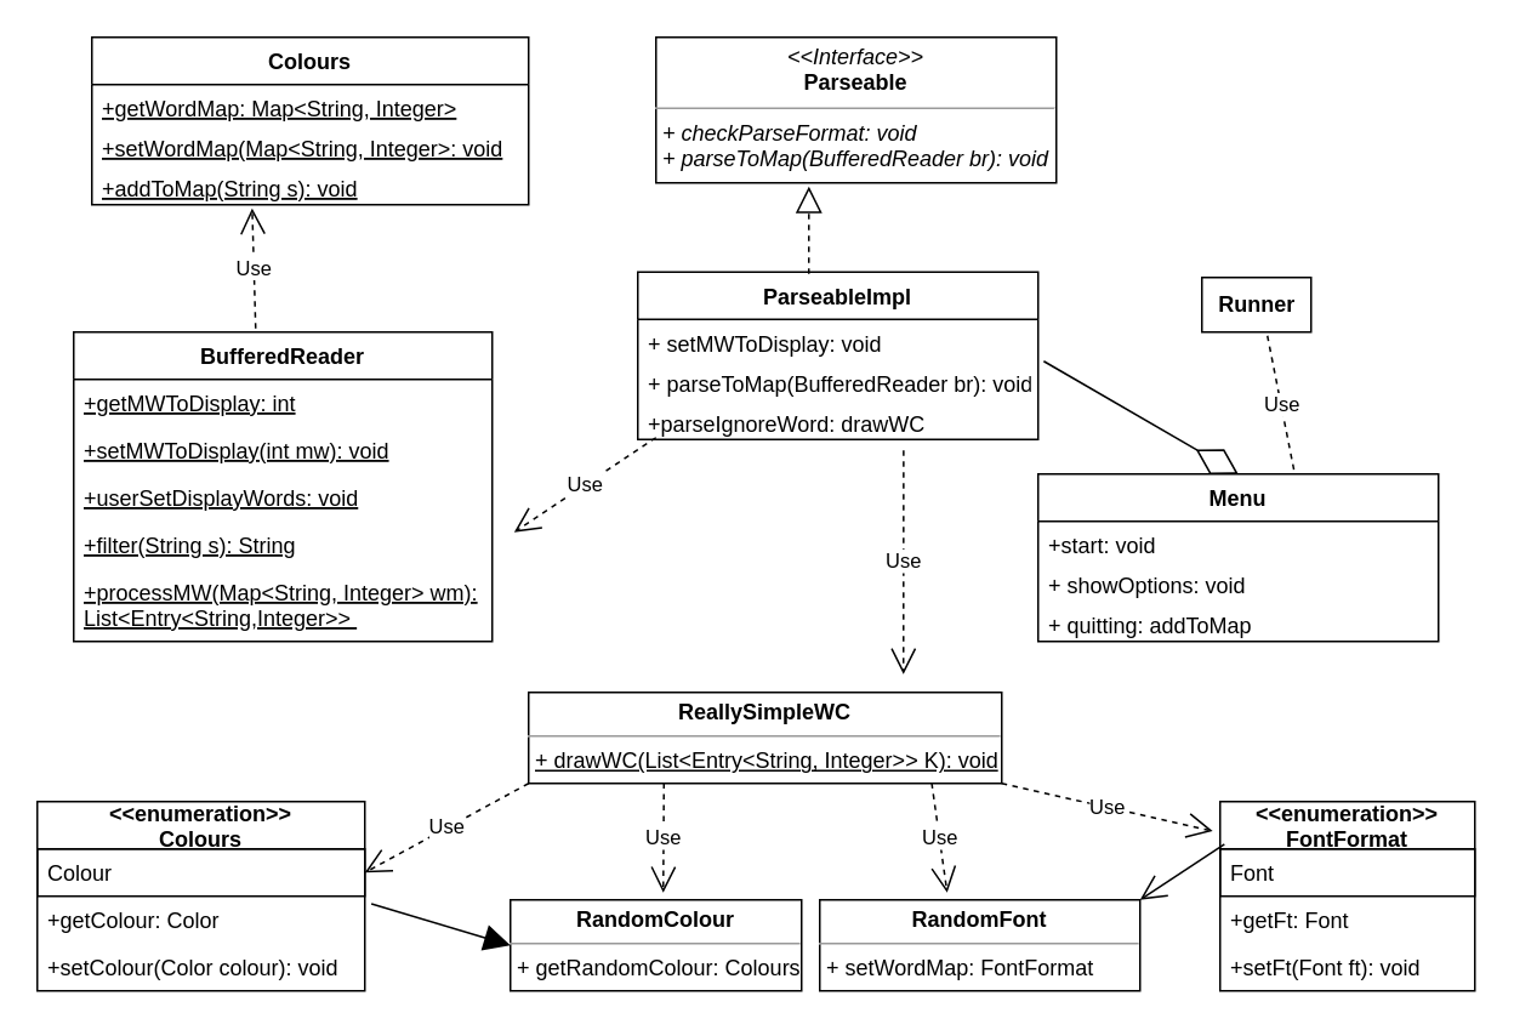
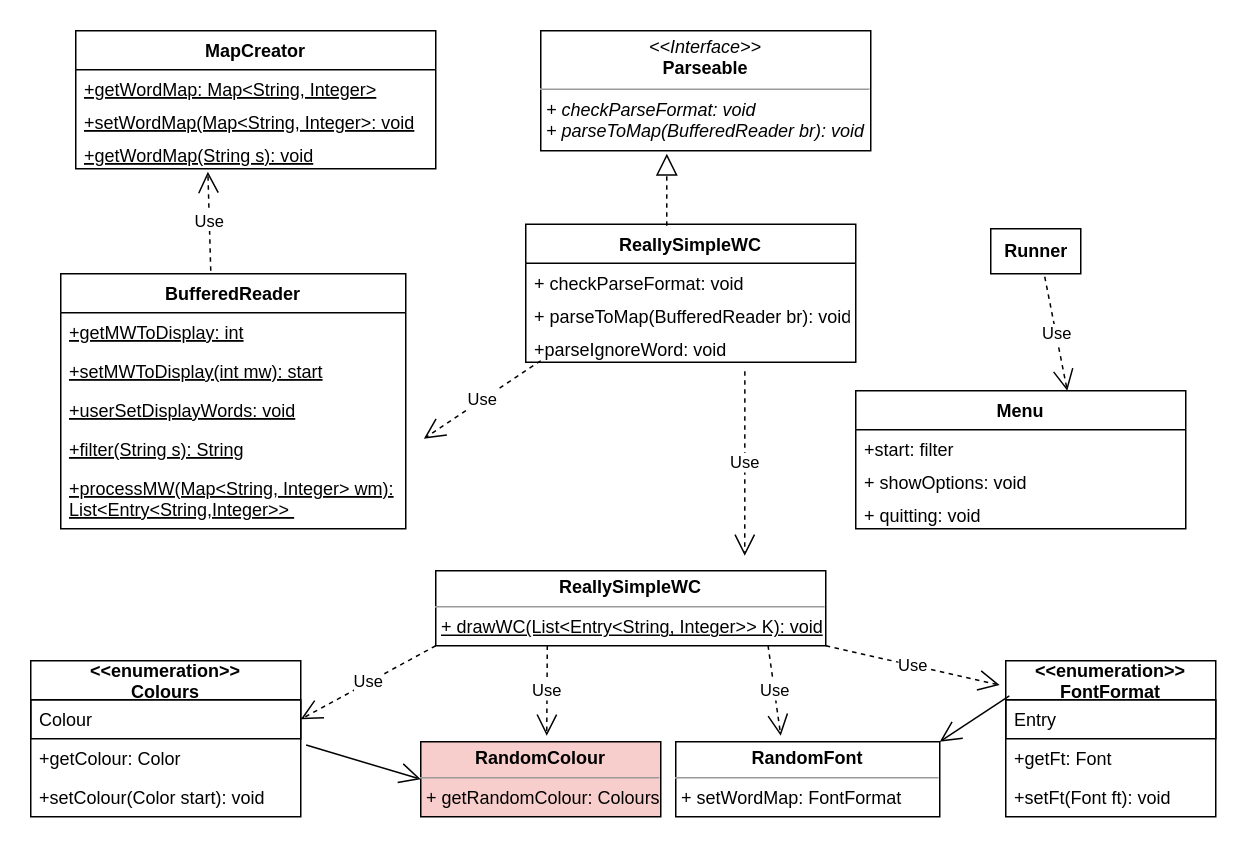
  <mxCell id="0" />
  <mxCell id="1" parent="0" />
  <mxCell id="2" value="&lt;&lt;enumeration&gt;&gt;&#10;Colours" style="swimlane;fontStyle=1;childLayout=stackLayout;horizontal=1;startSize=26;fillColor=none;horizontalStack=0;resizeParent=1;resizeParentMax=0;resizeLast=0;collapsible=1;marginBottom=0;strokeColor=default;" parent="1" vertex="1"><mxGeometry x="20" y="440" width="180" height="104" as="geometry" /></mxCell>
  <mxCell id="3" value="Colour" style="text;strokeColor=default;fillColor=none;align=left;verticalAlign=top;spacingLeft=4;spacingRight=4;overflow=hidden;rotatable=0;points=[[0,0.5],[1,0.5]];portConstraint=eastwest;" parent="2" vertex="1"><mxGeometry y="26" width="180" height="26" as="geometry" /></mxCell>
  <mxCell id="4" value="+getColour: Color" style="text;strokeColor=none;fillColor=none;align=left;verticalAlign=top;spacingLeft=4;spacingRight=4;overflow=hidden;rotatable=0;points=[[0,0.5],[1,0.5]];portConstraint=eastwest;" parent="2" vertex="1"><mxGeometry y="52" width="180" height="26" as="geometry" /></mxCell>
- <mxCell id="5" value="+setColour(Color colour): void" style="text;strokeColor=none;fillColor=none;align=left;verticalAlign=top;spacingLeft=4;spacingRight=4;overflow=hidden;rotatable=0;points=[[0,0.5],[1,0.5]];portConstraint=eastwest;" parent="2" vertex="1"><mxGeometry y="78" width="180" height="26" as="geometry" /></mxCell>
+ <mxCell id="5" value="+setColour(Color start): void" style="text;strokeColor=none;fillColor=none;align=left;verticalAlign=top;spacingLeft=4;spacingRight=4;overflow=hidden;rotatable=0;points=[[0,0.5],[1,0.5]];portConstraint=eastwest;" parent="2" vertex="1"><mxGeometry y="78" width="180" height="26" as="geometry" /></mxCell>
  <mxCell id="6" value="&lt;&lt;enumeration&gt;&gt;&#10;FontFormat" style="swimlane;fontStyle=1;childLayout=stackLayout;horizontal=1;startSize=26;fillColor=none;horizontalStack=0;resizeParent=1;resizeParentMax=0;resizeLast=0;collapsible=1;marginBottom=0;" parent="1" vertex="1"><mxGeometry x="670" y="440" width="140" height="104" as="geometry" /></mxCell>
- <mxCell id="7" value="Font" style="text;strokeColor=default;fillColor=none;align=left;verticalAlign=top;spacingLeft=4;spacingRight=4;overflow=hidden;rotatable=0;points=[[0,0.5],[1,0.5]];portConstraint=eastwest;" parent="6" vertex="1"><mxGeometry y="26" width="140" height="26" as="geometry" /></mxCell>
+ <mxCell id="7" value="Entry" style="text;strokeColor=default;fillColor=none;align=left;verticalAlign=top;spacingLeft=4;spacingRight=4;overflow=hidden;rotatable=0;points=[[0,0.5],[1,0.5]];portConstraint=eastwest;" parent="6" vertex="1"><mxGeometry y="26" width="140" height="26" as="geometry" /></mxCell>
  <mxCell id="8" value="+getFt: Font&#10;" style="text;strokeColor=none;fillColor=none;align=left;verticalAlign=top;spacingLeft=4;spacingRight=4;overflow=hidden;rotatable=0;points=[[0,0.5],[1,0.5]];portConstraint=eastwest;" parent="6" vertex="1"><mxGeometry y="52" width="140" height="26" as="geometry" /></mxCell>
  <mxCell id="9" value="+setFt(Font ft): void" style="text;strokeColor=none;fillColor=none;align=left;verticalAlign=top;spacingLeft=4;spacingRight=4;overflow=hidden;rotatable=0;points=[[0,0.5],[1,0.5]];portConstraint=eastwest;" parent="6" vertex="1"><mxGeometry y="78" width="140" height="26" as="geometry" /></mxCell>
- <mxCell id="10" value="Colours" style="swimlane;fontStyle=1;align=center;verticalAlign=top;childLayout=stackLayout;horizontal=1;startSize=26;horizontalStack=0;resizeParent=1;resizeParentMax=0;resizeLast=0;collapsible=1;marginBottom=0;" parent="1" vertex="1"><mxGeometry x="50" y="20" width="240" height="92" as="geometry" /></mxCell>
+ <mxCell id="10" value="MapCreator" style="swimlane;fontStyle=1;align=center;verticalAlign=top;childLayout=stackLayout;horizontal=1;startSize=26;horizontalStack=0;resizeParent=1;resizeParentMax=0;resizeLast=0;collapsible=1;marginBottom=0;" parent="1" vertex="1"><mxGeometry x="50" y="20" width="240" height="92" as="geometry" /></mxCell>
  <mxCell id="11" value="+getWordMap: Map&lt;String, Integer&gt;&#10;&#10;" style="text;strokeColor=none;fillColor=none;align=left;verticalAlign=top;spacingLeft=4;spacingRight=4;overflow=hidden;rotatable=0;points=[[0,0.5],[1,0.5]];portConstraint=eastwest;fontStyle=4" parent="10" vertex="1"><mxGeometry y="26" width="240" height="22" as="geometry" /></mxCell>
  <mxCell id="12" value="+setWordMap(Map&lt;String, Integer&gt;: void" style="text;strokeColor=none;fillColor=none;align=left;verticalAlign=top;spacingLeft=4;spacingRight=4;overflow=hidden;rotatable=0;points=[[0,0.5],[1,0.5]];portConstraint=eastwest;fontStyle=4" parent="10" vertex="1"><mxGeometry y="48" width="240" height="22" as="geometry" /></mxCell>
- <mxCell id="13" value="+addToMap(String s): void" style="text;strokeColor=none;fillColor=none;align=left;verticalAlign=top;spacingLeft=4;spacingRight=4;overflow=hidden;rotatable=0;points=[[0,0.5],[1,0.5]];portConstraint=eastwest;fontStyle=4" parent="10" vertex="1"><mxGeometry y="70" width="240" height="22" as="geometry" /></mxCell>
+ <mxCell id="13" value="+getWordMap(String s): void" style="text;strokeColor=none;fillColor=none;align=left;verticalAlign=top;spacingLeft=4;spacingRight=4;overflow=hidden;rotatable=0;points=[[0,0.5],[1,0.5]];portConstraint=eastwest;fontStyle=4" parent="10" vertex="1"><mxGeometry y="70" width="240" height="22" as="geometry" /></mxCell>
  <mxCell id="14" value="Menu" style="swimlane;fontStyle=1;align=center;verticalAlign=top;childLayout=stackLayout;horizontal=1;startSize=26;horizontalStack=0;resizeParent=1;resizeParentMax=0;resizeLast=0;collapsible=1;marginBottom=0;" parent="1" vertex="1"><mxGeometry x="570" y="260" width="220" height="92" as="geometry" /></mxCell>
- <mxCell id="15" value="+start: void" style="text;strokeColor=none;fillColor=none;align=left;verticalAlign=top;spacingLeft=4;spacingRight=4;overflow=hidden;rotatable=0;points=[[0,0.5],[1,0.5]];portConstraint=eastwest;fontStyle=0" parent="14" vertex="1"><mxGeometry y="26" width="220" height="22" as="geometry" /></mxCell>
+ <mxCell id="15" value="+start: filter" style="text;strokeColor=none;fillColor=none;align=left;verticalAlign=top;spacingLeft=4;spacingRight=4;overflow=hidden;rotatable=0;points=[[0,0.5],[1,0.5]];portConstraint=eastwest;fontStyle=0" parent="14" vertex="1"><mxGeometry y="26" width="220" height="22" as="geometry" /></mxCell>
  <mxCell id="16" value="+ showOptions: void" style="text;strokeColor=none;fillColor=none;align=left;verticalAlign=top;spacingLeft=4;spacingRight=4;overflow=hidden;rotatable=0;points=[[0,0.5],[1,0.5]];portConstraint=eastwest;fontStyle=0" parent="14" vertex="1"><mxGeometry y="48" width="220" height="22" as="geometry" /></mxCell>
- <mxCell id="17" value="+ quitting: addToMap" style="text;strokeColor=none;fillColor=none;align=left;verticalAlign=top;spacingLeft=4;spacingRight=4;overflow=hidden;rotatable=0;points=[[0,0.5],[1,0.5]];portConstraint=eastwest;fontStyle=0" parent="14" vertex="1"><mxGeometry y="70" width="220" height="22" as="geometry" /></mxCell>
- <mxCell id="18" value="ParseableImpl" style="swimlane;fontStyle=1;align=center;verticalAlign=top;childLayout=stackLayout;horizontal=1;startSize=26;horizontalStack=0;resizeParent=1;resizeParentMax=0;resizeLast=0;collapsible=1;marginBottom=0;" parent="1" vertex="1"><mxGeometry x="350" y="149" width="220" height="92" as="geometry" /></mxCell>
- <mxCell id="19" value="+ setMWToDisplay: void" style="text;strokeColor=none;fillColor=none;align=left;verticalAlign=top;spacingLeft=4;spacingRight=4;overflow=hidden;rotatable=0;points=[[0,0.5],[1,0.5]];portConstraint=eastwest;fontStyle=0" parent="18" vertex="1"><mxGeometry y="26" width="220" height="22" as="geometry" /></mxCell>
+ <mxCell id="17" value="+ quitting: void" style="text;strokeColor=none;fillColor=none;align=left;verticalAlign=top;spacingLeft=4;spacingRight=4;overflow=hidden;rotatable=0;points=[[0,0.5],[1,0.5]];portConstraint=eastwest;fontStyle=0" parent="14" vertex="1"><mxGeometry y="70" width="220" height="22" as="geometry" /></mxCell>
+ <mxCell id="18" value="ReallySimpleWC" style="swimlane;fontStyle=1;align=center;verticalAlign=top;childLayout=stackLayout;horizontal=1;startSize=26;horizontalStack=0;resizeParent=1;resizeParentMax=0;resizeLast=0;collapsible=1;marginBottom=0;" parent="1" vertex="1"><mxGeometry x="350" y="149" width="220" height="92" as="geometry" /></mxCell>
+ <mxCell id="19" value="+ checkParseFormat: void" style="text;strokeColor=none;fillColor=none;align=left;verticalAlign=top;spacingLeft=4;spacingRight=4;overflow=hidden;rotatable=0;points=[[0,0.5],[1,0.5]];portConstraint=eastwest;fontStyle=0" parent="18" vertex="1"><mxGeometry y="26" width="220" height="22" as="geometry" /></mxCell>
  <mxCell id="20" value="+ parseToMap(BufferedReader br): void" style="text;strokeColor=none;fillColor=none;align=left;verticalAlign=top;spacingLeft=4;spacingRight=4;overflow=hidden;rotatable=0;points=[[0,0.5],[1,0.5]];portConstraint=eastwest;fontStyle=0" parent="18" vertex="1"><mxGeometry y="48" width="220" height="22" as="geometry" /></mxCell>
- <mxCell id="21" value="+parseIgnoreWord: drawWC" style="text;strokeColor=none;fillColor=none;align=left;verticalAlign=top;spacingLeft=4;spacingRight=4;overflow=hidden;rotatable=0;points=[[0,0.5],[1,0.5]];portConstraint=eastwest;fontStyle=0" parent="18" vertex="1"><mxGeometry y="70" width="220" height="22" as="geometry" /></mxCell>
+ <mxCell id="21" value="+parseIgnoreWord: void" style="text;strokeColor=none;fillColor=none;align=left;verticalAlign=top;spacingLeft=4;spacingRight=4;overflow=hidden;rotatable=0;points=[[0,0.5],[1,0.5]];portConstraint=eastwest;fontStyle=0" parent="18" vertex="1"><mxGeometry y="70" width="220" height="22" as="geometry" /></mxCell>
  <mxCell id="22" value="&lt;p style=&quot;margin: 0px ; margin-top: 4px ; text-align: center&quot;&gt;&lt;i&gt;&amp;lt;&amp;lt;Interface&amp;gt;&amp;gt;&lt;/i&gt;&lt;br&gt;&lt;b&gt;Parseable&lt;/b&gt;&lt;/p&gt;&lt;hr size=&quot;1&quot;&gt;&lt;p style=&quot;margin: 0px ; margin-left: 4px&quot;&gt;&lt;i&gt;+ checkParseFormat: void&lt;br&gt;+ parseToMap(BufferedReader br): void&lt;/i&gt;&lt;/p&gt;" style="verticalAlign=top;align=left;overflow=fill;fontSize=12;fontFamily=Helvetica;html=1;strokeColor=default;" parent="1" vertex="1"><mxGeometry x="360" y="20" width="220" height="80" as="geometry" /></mxCell>
- <mxCell id="23" value="&lt;p style=&quot;margin: 0px ; margin-top: 4px ; text-align: center&quot;&gt;&lt;b&gt;RandomColour&lt;/b&gt;&lt;/p&gt;&lt;hr size=&quot;1&quot;&gt;&lt;p style=&quot;margin: 0px ; margin-left: 4px&quot;&gt;+ getRandomColour: Colours&lt;/p&gt;" style="verticalAlign=top;align=left;overflow=fill;fontSize=12;fontFamily=Helvetica;html=1;strokeColor=default;" parent="1" vertex="1"><mxGeometry x="280" y="494" width="160" height="50" as="geometry" /></mxCell>
+ <mxCell id="23" value="&lt;p style=&quot;margin: 0px ; margin-top: 4px ; text-align: center&quot;&gt;&lt;b&gt;RandomColour&lt;/b&gt;&lt;/p&gt;&lt;hr size=&quot;1&quot;&gt;&lt;p style=&quot;margin: 0px ; margin-left: 4px&quot;&gt;+ getRandomColour: Colours&lt;/p&gt;" style="verticalAlign=top;align=left;overflow=fill;fontSize=12;fontFamily=Helvetica;html=1;strokeColor=default;fillColor=#f8cecc;" parent="1" vertex="1"><mxGeometry x="280" y="494" width="160" height="50" as="geometry" /></mxCell>
  <mxCell id="24" value="&lt;p style=&quot;margin: 0px ; margin-top: 4px ; text-align: center&quot;&gt;&lt;b&gt;RandomFont&lt;/b&gt;&lt;/p&gt;&lt;hr size=&quot;1&quot;&gt;&lt;p style=&quot;margin: 0px ; margin-left: 4px&quot;&gt;+ setWordMap: FontFormat&lt;/p&gt;" style="verticalAlign=top;align=left;overflow=fill;fontSize=12;fontFamily=Helvetica;html=1;strokeColor=default;" parent="1" vertex="1"><mxGeometry x="450" y="494" width="176" height="50" as="geometry" /></mxCell>
  <mxCell id="25" value="&lt;p style=&quot;margin: 0px ; margin-top: 4px ; text-align: center&quot;&gt;&lt;b&gt;ReallySimpleWC&lt;/b&gt;&lt;/p&gt;&lt;hr size=&quot;1&quot;&gt;&lt;p style=&quot;margin: 0px ; margin-left: 4px&quot;&gt;&lt;u&gt;+ drawWC(List&amp;lt;Entry&amp;lt;String, Integer&amp;gt;&amp;gt; K): void&lt;/u&gt;&lt;/p&gt;" style="verticalAlign=top;align=left;overflow=fill;fontSize=12;fontFamily=Helvetica;html=1;strokeColor=default;" parent="1" vertex="1"><mxGeometry x="290" y="380" width="260" height="50" as="geometry" /></mxCell>
  <mxCell id="26" value="&lt;b&gt;Runner&lt;/b&gt;" style="html=1;strokeColor=default;" parent="1" vertex="1"><mxGeometry x="660" y="152" width="60" height="30" as="geometry" /></mxCell>
  <mxCell id="27" value="BufferedReader" style="swimlane;fontStyle=1;align=center;verticalAlign=top;childLayout=stackLayout;horizontal=1;startSize=26;horizontalStack=0;resizeParent=1;resizeParentMax=0;resizeLast=0;collapsible=1;marginBottom=0;strokeColor=default;" parent="1" vertex="1"><mxGeometry x="40" y="182" width="230" height="170" as="geometry" /></mxCell>
  <mxCell id="28" value="+getMWToDisplay: int" style="text;strokeColor=none;fillColor=none;align=left;verticalAlign=top;spacingLeft=4;spacingRight=4;overflow=hidden;rotatable=0;points=[[0,0.5],[1,0.5]];portConstraint=eastwest;fontStyle=4" parent="27" vertex="1"><mxGeometry y="26" width="230" height="26" as="geometry" /></mxCell>
- <mxCell id="29" value="+setMWToDisplay(int mw): void" style="text;strokeColor=none;fillColor=none;align=left;verticalAlign=top;spacingLeft=4;spacingRight=4;overflow=hidden;rotatable=0;points=[[0,0.5],[1,0.5]];portConstraint=eastwest;fontStyle=4" parent="27" vertex="1"><mxGeometry y="52" width="230" height="26" as="geometry" /></mxCell>
+ <mxCell id="29" value="+setMWToDisplay(int mw): start" style="text;strokeColor=none;fillColor=none;align=left;verticalAlign=top;spacingLeft=4;spacingRight=4;overflow=hidden;rotatable=0;points=[[0,0.5],[1,0.5]];portConstraint=eastwest;fontStyle=4" parent="27" vertex="1"><mxGeometry y="52" width="230" height="26" as="geometry" /></mxCell>
  <mxCell id="30" value="+userSetDisplayWords: void" style="text;strokeColor=none;fillColor=none;align=left;verticalAlign=top;spacingLeft=4;spacingRight=4;overflow=hidden;rotatable=0;points=[[0,0.5],[1,0.5]];portConstraint=eastwest;fontStyle=4" parent="27" vertex="1"><mxGeometry y="78" width="230" height="26" as="geometry" /></mxCell>
  <mxCell id="31" value="+filter(String s): String" style="text;strokeColor=none;fillColor=none;align=left;verticalAlign=top;spacingLeft=4;spacingRight=4;overflow=hidden;rotatable=0;points=[[0,0.5],[1,0.5]];portConstraint=eastwest;fontStyle=4" parent="27" vertex="1"><mxGeometry y="104" width="230" height="26" as="geometry" /></mxCell>
  <mxCell id="32" value="+processMW(Map&lt;String, Integer&gt; wm):&#10;List&lt;Entry&lt;String,Integer&gt;&gt; " style="text;strokeColor=none;fillColor=none;align=left;verticalAlign=top;spacingLeft=4;spacingRight=4;overflow=hidden;rotatable=0;points=[[0,0.5],[1,0.5]];portConstraint=eastwest;fontStyle=4" parent="27" vertex="1"><mxGeometry y="130" width="230" height="40" as="geometry" /></mxCell>
  <mxCell id="33" value="" style="endArrow=open;endFill=1;endSize=12;html=1;rounded=0;exitX=0.017;exitY=-0.1;exitDx=0;exitDy=0;exitPerimeter=0;entryX=1;entryY=0;entryDx=0;entryDy=0;" parent="1" source="7" target="24" edge="1"><mxGeometry width="160" relative="1" as="geometry"><mxPoint x="310" y="470" as="sourcePoint" /><mxPoint x="740" y="400" as="targetPoint" /></mxGeometry></mxCell>
- <mxCell id="34" value="" style="endArrow=block;endFill=1;endSize=12;html=1;rounded=0;exitX=1.02;exitY=0.162;exitDx=0;exitDy=0;exitPerimeter=0;entryX=0;entryY=0.5;entryDx=0;entryDy=0;" parent="1" source="4" target="23" edge="1"><mxGeometry width="160" relative="1" as="geometry"><mxPoint x="749.58" y="357.406" as="sourcePoint" /><mxPoint x="750" y="410" as="targetPoint" /></mxGeometry></mxCell>
+ <mxCell id="34" value="" style="endArrow=open;endFill=1;endSize=12;html=1;rounded=0;exitX=1.02;exitY=0.162;exitDx=0;exitDy=0;exitPerimeter=0;entryX=0;entryY=0.5;entryDx=0;entryDy=0;" parent="1" source="4" target="23" edge="1"><mxGeometry width="160" relative="1" as="geometry"><mxPoint x="749.58" y="357.406" as="sourcePoint" /><mxPoint x="750" y="410" as="targetPoint" /></mxGeometry></mxCell>
  <mxCell id="35" value="Use" style="endArrow=open;endSize=12;dashed=1;html=1;rounded=0;exitX=0.286;exitY=0.996;exitDx=0;exitDy=0;exitPerimeter=0;" parent="1" source="25" edge="1"><mxGeometry width="160" relative="1" as="geometry"><mxPoint x="450" y="460" as="sourcePoint" /><mxPoint x="364" y="490" as="targetPoint" /></mxGeometry></mxCell>
  <mxCell id="36" value="Use" style="endArrow=open;endSize=12;dashed=1;html=1;rounded=0;exitX=0.852;exitY=0.996;exitDx=0;exitDy=0;exitPerimeter=0;" parent="1" source="25" edge="1"><mxGeometry width="160" relative="1" as="geometry"><mxPoint x="300" y="470" as="sourcePoint" /><mxPoint x="520" y="490" as="targetPoint" /></mxGeometry></mxCell>
  <mxCell id="37" value="Use" style="endArrow=open;endSize=12;dashed=1;html=1;rounded=0;exitX=0;exitY=1;exitDx=0;exitDy=0;entryX=1;entryY=0.5;entryDx=0;entryDy=0;" parent="1" source="25" target="3" edge="1"><mxGeometry width="160" relative="1" as="geometry"><mxPoint x="374.36" y="439.8" as="sourcePoint" /><mxPoint x="374" y="500" as="targetPoint" /></mxGeometry></mxCell>
  <mxCell id="38" value="Use" style="endArrow=open;endSize=12;dashed=1;html=1;rounded=0;exitX=1;exitY=1;exitDx=0;exitDy=0;entryX=-0.029;entryY=0.156;entryDx=0;entryDy=0;entryPerimeter=0;" parent="1" source="25" target="6" edge="1"><mxGeometry width="160" relative="1" as="geometry"><mxPoint x="384.36" y="449.8" as="sourcePoint" /><mxPoint x="384" y="510" as="targetPoint" /></mxGeometry></mxCell>
- <mxCell id="39" value="" style="endArrow=diamondThin;endFill=0;endSize=24;html=1;rounded=0;exitX=1.014;exitY=0.045;exitDx=0;exitDy=0;exitPerimeter=0;entryX=0.5;entryY=0;entryDx=0;entryDy=0;" parent="1" source="20" target="14" edge="1"><mxGeometry width="160" relative="1" as="geometry"><mxPoint x="740" y="370" as="sourcePoint" /><mxPoint x="680" y="250" as="targetPoint" /></mxGeometry></mxCell>
  <mxCell id="40" value="" style="endArrow=block;dashed=1;endFill=0;endSize=12;html=1;rounded=0;entryX=0.382;entryY=1.025;entryDx=0;entryDy=0;entryPerimeter=0;" parent="1" target="22" edge="1"><mxGeometry width="160" relative="1" as="geometry"><mxPoint x="444" y="150" as="sourcePoint" /><mxPoint x="441" y="110" as="targetPoint" /></mxGeometry></mxCell>
  <mxCell id="41" value="Use" style="endArrow=open;endSize=12;dashed=1;html=1;rounded=0;entryX=0.367;entryY=1.091;entryDx=0;entryDy=0;entryPerimeter=0;" parent="1" target="13" edge="1"><mxGeometry width="160" relative="1" as="geometry"><mxPoint x="140" y="180" as="sourcePoint" /><mxPoint x="240" y="160" as="targetPoint" /></mxGeometry></mxCell>
  <mxCell id="42" value="Use" style="endArrow=open;endSize=12;dashed=1;html=1;rounded=0;exitX=0;exitY=0.5;exitDx=0;exitDy=0;entryX=1.009;entryY=0.846;entryDx=0;entryDy=0;entryPerimeter=0;" parent="1" edge="1"><mxGeometry width="160" relative="1" as="geometry"><mxPoint x="360" y="240" as="sourcePoint" /><mxPoint x="282.07" y="291.996" as="targetPoint" /></mxGeometry></mxCell>
  <mxCell id="43" value="Use" style="endArrow=open;endSize=12;dashed=1;html=1;rounded=0;exitX=0.664;exitY=1.273;exitDx=0;exitDy=0;exitPerimeter=0;" parent="1" source="21" edge="1"><mxGeometry width="160" relative="1" as="geometry"><mxPoint x="370" y="250" as="sourcePoint" /><mxPoint x="496" y="370" as="targetPoint" /></mxGeometry></mxCell>
- <mxCell id="44" value="Use" style="endArrow=none;endSize=12;dashed=1;html=1;rounded=0;exitX=0.6;exitY=1.067;exitDx=0;exitDy=0;entryX=0.641;entryY=0;entryDx=0;entryDy=0;entryPerimeter=0;exitPerimeter=0;" parent="1" source="26" target="14" edge="1"><mxGeometry width="160" relative="1" as="geometry"><mxPoint x="380" y="260" as="sourcePoint" /><mxPoint x="302.07" y="311.996" as="targetPoint" /></mxGeometry></mxCell>
+ <mxCell id="44" value="Use" style="endArrow=open;endSize=12;dashed=1;html=1;rounded=0;exitX=0.6;exitY=1.067;exitDx=0;exitDy=0;entryX=0.641;entryY=0;entryDx=0;entryDy=0;entryPerimeter=0;exitPerimeter=0;" parent="1" source="26" target="14" edge="1"><mxGeometry width="160" relative="1" as="geometry"><mxPoint x="380" y="260" as="sourcePoint" /><mxPoint x="302.07" y="311.996" as="targetPoint" /></mxGeometry></mxCell>
